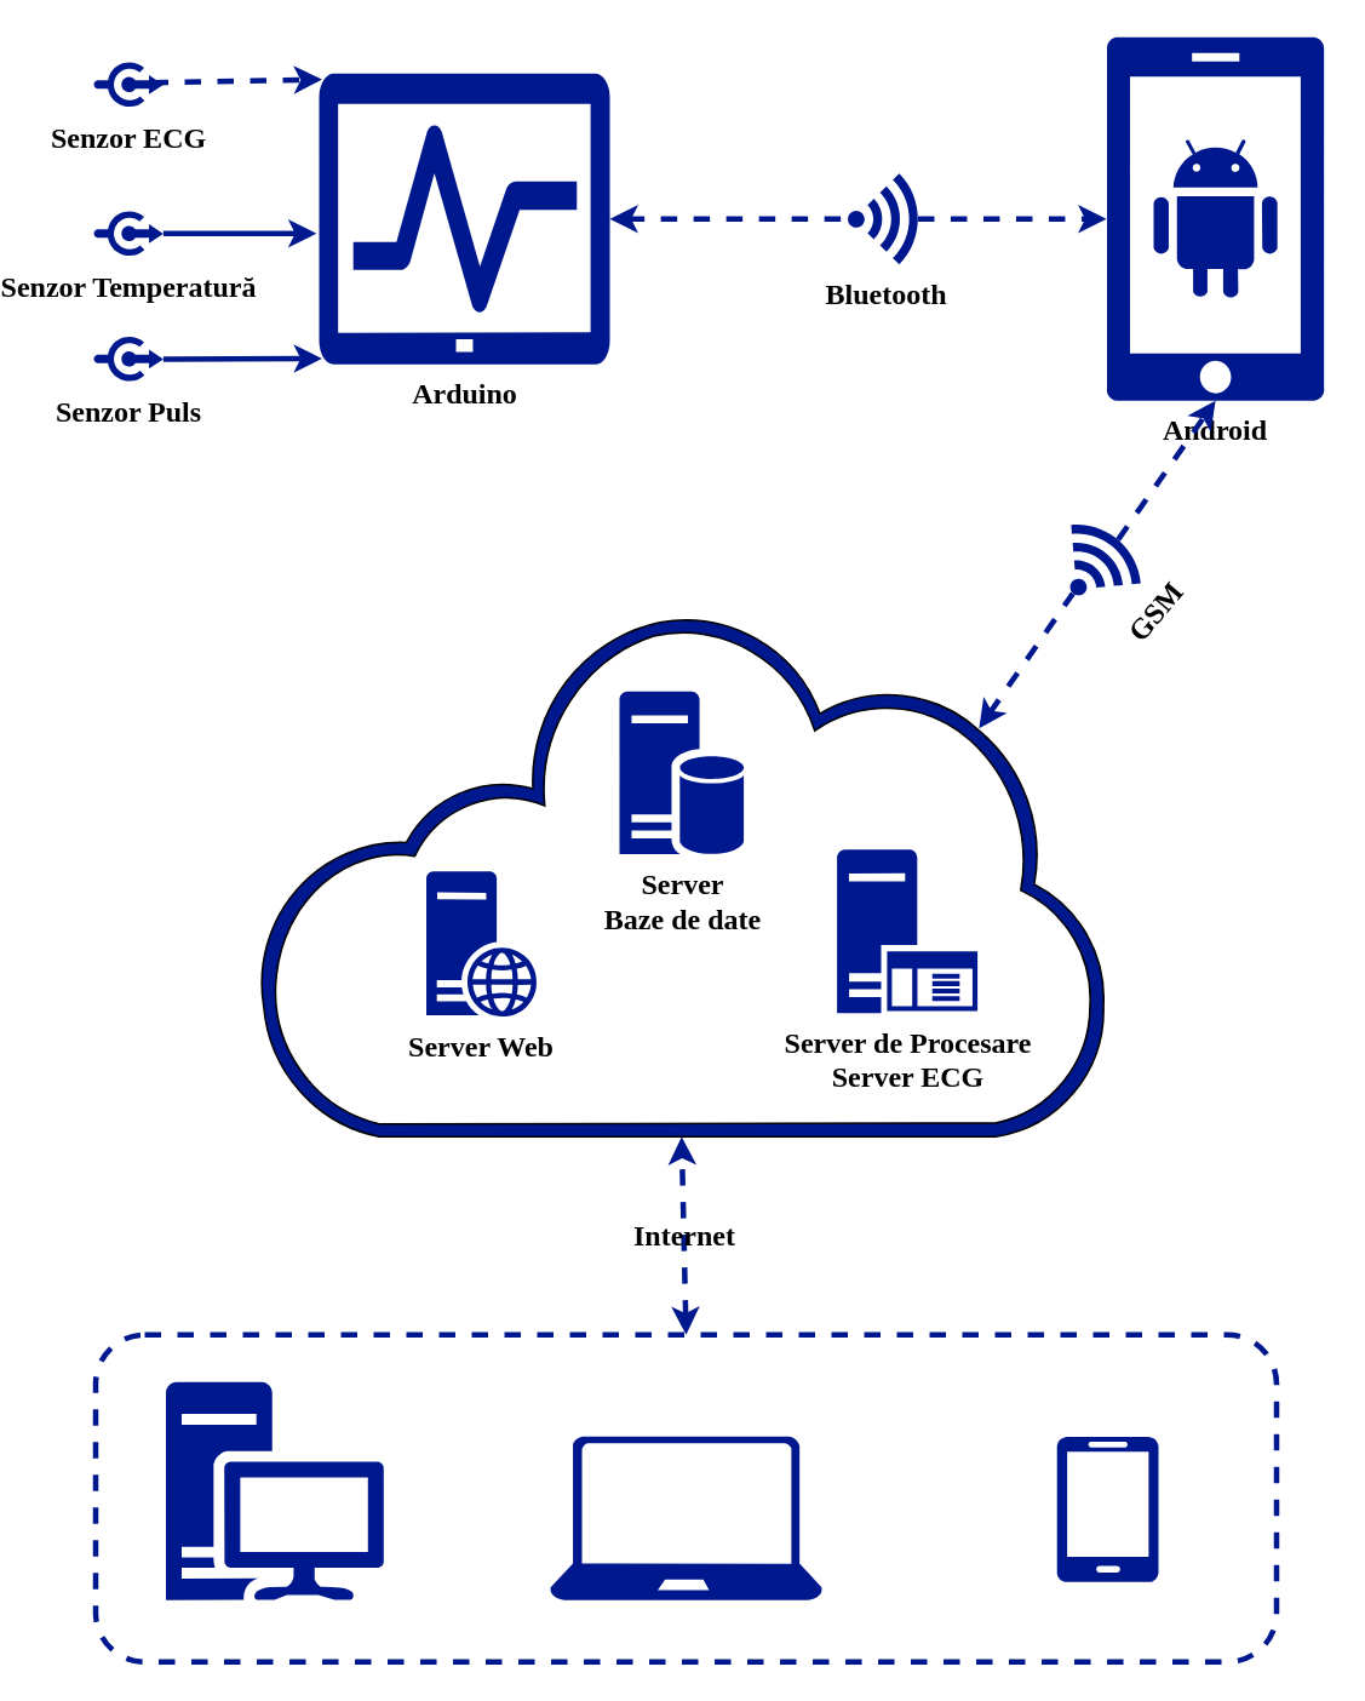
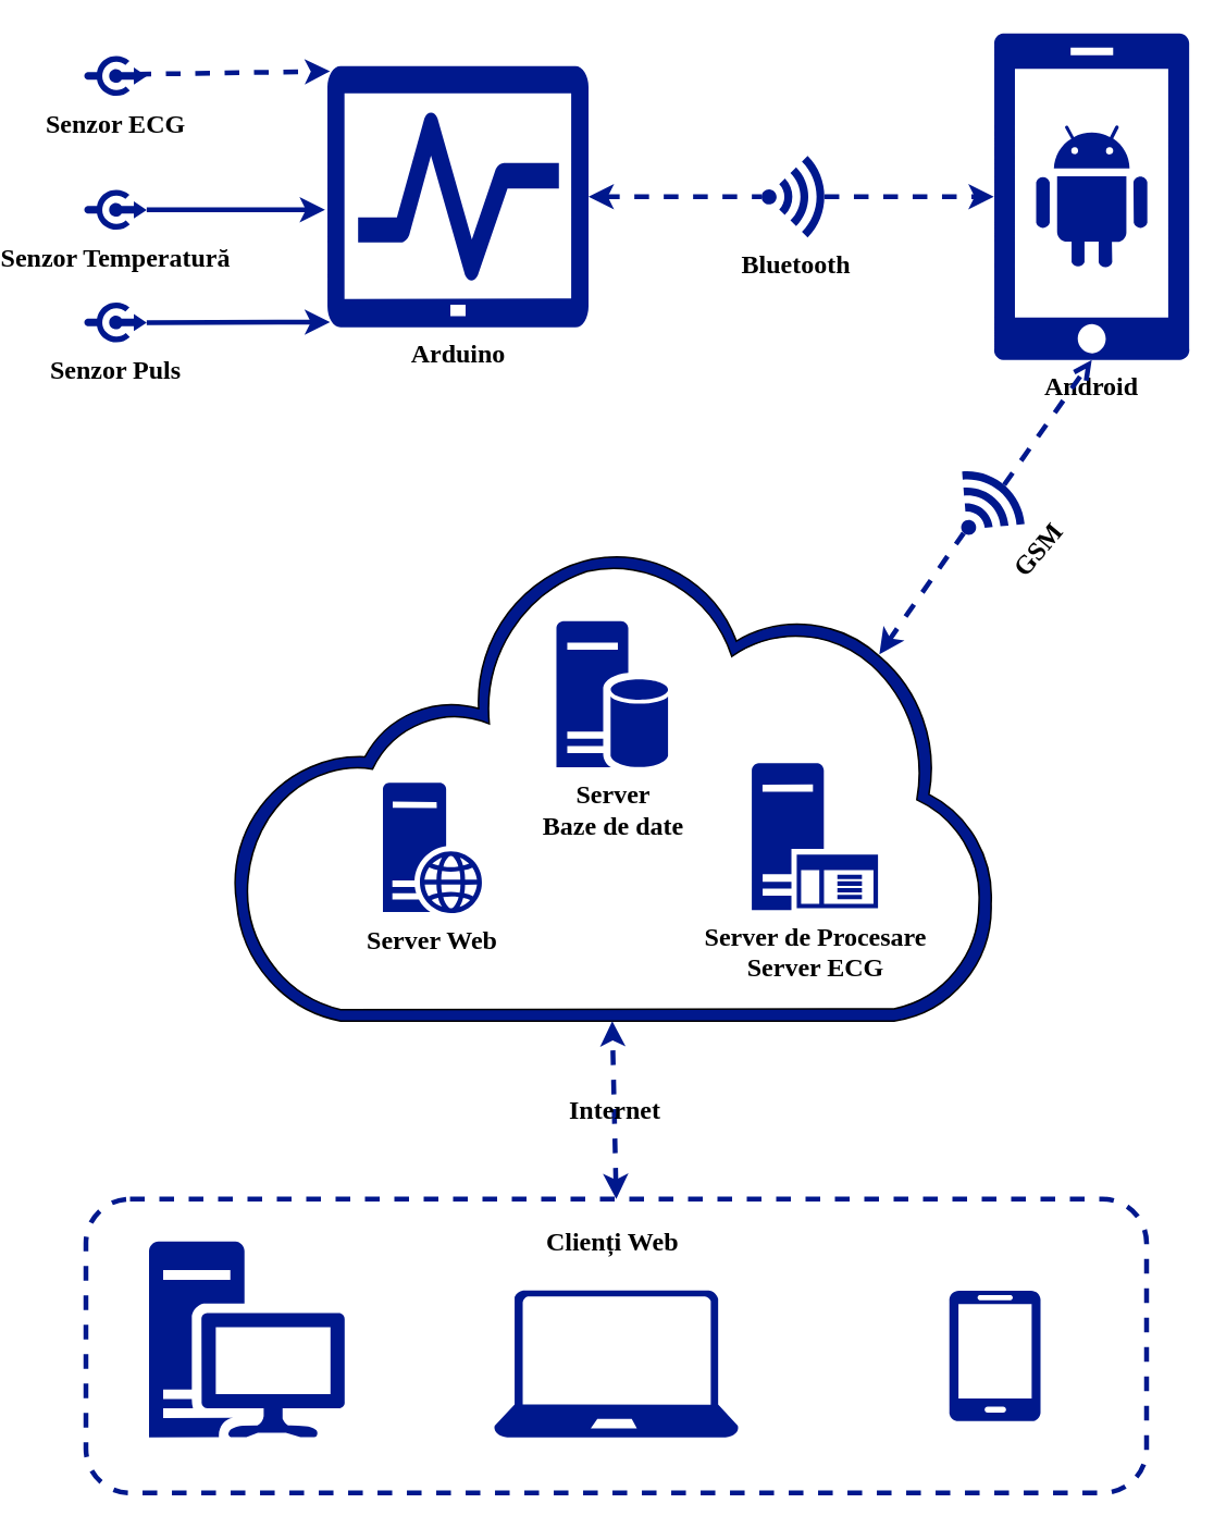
  <mxCell id="0" />
  <mxCell id="1" parent="0" />
  <mxCell id="2" value="&lt;font style=&quot;font-size: 16px&quot; face=&quot;Verdana&quot;&gt;Android&lt;/font&gt;" style="aspect=fixed;pointerEvents=1;shadow=0;dashed=0;html=1;strokeColor=none;labelPosition=center;verticalLabelPosition=bottom;verticalAlign=top;align=center;fillColor=#00188D;shape=mxgraph.mscae.enterprise.android_phone;fontSize=14;fontStyle=1" parent="1" vertex="1"><mxGeometry x="577.4" y="20" width="120" height="200" as="geometry" /></mxCell>
  <mxCell id="3" value="" style="aspect=fixed;pointerEvents=1;shadow=0;dashed=0;html=1;strokeColor=#000000;labelPosition=center;verticalLabelPosition=bottom;verticalAlign=top;align=center;fillColor=#00188D;shape=mxgraph.mscae.enterprise.internet_hollow;gradientColor=none;" parent="1" vertex="1"><mxGeometry x="109.67" y="335" width="467.73" height="290" as="geometry" /></mxCell>
  <mxCell id="4" value="Server &lt;br&gt;Baze de date" style="aspect=fixed;pointerEvents=1;shadow=0;dashed=0;html=1;strokeColor=none;labelPosition=center;verticalLabelPosition=bottom;verticalAlign=top;align=center;fillColor=#00188D;shape=mxgraph.mscae.enterprise.database_server;fontSize=16;fontStyle=1;fontFamily=Verdana;" parent="1" vertex="1"><mxGeometry x="309.33" y="380" width="68.4" height="90" as="geometry" /></mxCell>
  <mxCell id="5" value="Server de Procesare&lt;br style=&quot;font-size: 16px&quot;&gt;Server ECG" style="aspect=fixed;pointerEvents=1;shadow=0;dashed=0;html=1;strokeColor=none;labelPosition=center;verticalLabelPosition=bottom;verticalAlign=top;align=center;fillColor=#00188D;shape=mxgraph.mscae.enterprise.application_server;fontSize=16;fontStyle=1;fontFamily=Verdana;" parent="1" vertex="1"><mxGeometry x="429" y="467" width="77.4" height="90" as="geometry" /></mxCell>
  <mxCell id="6" value="Senzor ECG" style="aspect=fixed;pointerEvents=1;shadow=0;dashed=0;html=1;strokeColor=none;labelPosition=center;verticalLabelPosition=bottom;verticalAlign=top;align=center;fillColor=#00188D;shape=mxgraph.mscae.enterprise.connectors;fontSize=16;fontStyle=1;fontFamily=Verdana;" parent="1" vertex="1"><mxGeometry x="20" y="33" width="38.24" height="26" as="geometry" /></mxCell>
  <mxCell id="7" value="Senzor Temperatură" style="aspect=fixed;pointerEvents=1;shadow=0;dashed=0;html=1;strokeColor=none;labelPosition=center;verticalLabelPosition=bottom;verticalAlign=top;align=center;fillColor=#00188D;shape=mxgraph.mscae.enterprise.connectors;fontSize=16;fontStyle=1;fontFamily=Verdana;" parent="1" vertex="1"><mxGeometry x="20" y="115" width="38.24" height="26" as="geometry" /></mxCell>
  <mxCell id="8" value="Senzor Puls" style="aspect=fixed;pointerEvents=1;shadow=0;dashed=0;html=1;strokeColor=none;labelPosition=center;verticalLabelPosition=bottom;verticalAlign=top;align=center;fillColor=#00188D;shape=mxgraph.mscae.enterprise.connectors;fontSize=16;fontStyle=1;fontFamily=Verdana;" parent="1" vertex="1"><mxGeometry x="20" y="184" width="38.24" height="26" as="geometry" /></mxCell>
  <mxCell id="9" value="Server Web" style="aspect=fixed;pointerEvents=1;shadow=0;dashed=0;html=1;strokeColor=none;labelPosition=center;verticalLabelPosition=bottom;verticalAlign=top;align=center;fillColor=#00188D;shape=mxgraph.mscae.enterprise.web_server;fontSize=16;fontStyle=1;fontFamily=Verdana;" parent="1" vertex="1"><mxGeometry x="203" y="479" width="60.8" height="80" as="geometry" /></mxCell>
- <mxCell id="10" value="Arduino" style="pointerEvents=1;shadow=0;dashed=0;html=1;strokeColor=none;labelPosition=center;verticalLabelPosition=bottom;verticalAlign=top;align=center;fillColor=#00188D;shape=mxgraph.mscae.intune.device_health;fontSize=16;fontStyle=1;fontFamily=Verdana;" parent="1" vertex="1"><mxGeometry x="144" y="40" width="160" height="160" as="geometry" /></mxCell>
+ <mxCell id="10" value="Arduino" style="pointerEvents=1;shadow=0;dashed=0;html=1;strokeColor=none;labelPosition=center;verticalLabelPosition=bottom;verticalAlign=top;align=center;fillColor=#00188D;shape=mxgraph.mscae.intune.device_health;fontSize=16;fontStyle=1;fontFamily=Verdana;" parent="1" vertex="1"><mxGeometry x="169" y="40" width="160" height="160" as="geometry" /></mxCell>
  <mxCell id="11" value="" style="endArrow=classic;html=1;fontSize=14;fontColor=#00188D;entryX=-0.009;entryY=0.55;entryDx=0;entryDy=0;entryPerimeter=0;strokeWidth=3;strokeColor=#00188D;" parent="1" source="7" target="10" edge="1"><mxGeometry width="50" height="50" relative="1" as="geometry"><mxPoint x="370" y="210" as="sourcePoint" /><mxPoint x="130" y="130" as="targetPoint" /></mxGeometry></mxCell>
  <mxCell id="12" value="" style="endArrow=classic;html=1;fontSize=14;fontColor=#00188D;exitX=0.837;exitY=0.462;exitDx=0;exitDy=0;exitPerimeter=0;entryX=0.01;entryY=0.02;entryDx=0;entryDy=0;entryPerimeter=0;strokeWidth=3;strokeColor=#00188D;dashed=1;" parent="1" source="6" target="10" edge="1"><mxGeometry width="50" height="50" relative="1" as="geometry"><mxPoint x="370" y="210" as="sourcePoint" /><mxPoint x="420" y="160" as="targetPoint" /></mxGeometry></mxCell>
  <mxCell id="13" value="" style="endArrow=classic;html=1;fontSize=14;fontColor=#00188D;exitX=1;exitY=0.505;exitDx=0;exitDy=0;exitPerimeter=0;entryX=0.01;entryY=0.98;entryDx=0;entryDy=0;entryPerimeter=0;strokeWidth=3;strokeColor=#00188D;" parent="1" source="8" target="10" edge="1"><mxGeometry width="50" height="50" relative="1" as="geometry"><mxPoint x="370" y="210" as="sourcePoint" /><mxPoint x="420" y="160" as="targetPoint" /></mxGeometry></mxCell>
  <mxCell id="14" value="" style="endArrow=classic;dashed=1;html=1;fontSize=14;fontColor=#00188D;exitX=0.92;exitY=0.5;exitDx=0;exitDy=0;exitPerimeter=0;endFill=1;strokeWidth=3;strokeColor=#00188D;" parent="1" source="16" target="2" edge="1"><mxGeometry width="50" height="50" relative="1" as="geometry"><mxPoint x="484.67" y="120" as="sourcePoint" /><mxPoint x="530" y="150" as="targetPoint" /></mxGeometry></mxCell>
  <mxCell id="15" value="" style="endArrow=none;dashed=1;html=1;fontSize=14;fontColor=#00188D;exitX=1;exitY=0.5;exitDx=0;exitDy=0;exitPerimeter=0;startArrow=classic;startFill=1;entryX=0;entryY=0.5;entryDx=0;entryDy=0;entryPerimeter=0;strokeWidth=3;strokeColor=#00188D;" parent="1" source="10" target="16" edge="1"><mxGeometry width="50" height="50" relative="1" as="geometry"><mxPoint x="329" y="120" as="sourcePoint" /><mxPoint x="440" y="120" as="targetPoint" /></mxGeometry></mxCell>
  <mxCell id="16" value="Bluetooth" style="aspect=fixed;pointerEvents=1;shadow=0;dashed=0;html=1;strokeColor=none;labelPosition=center;verticalLabelPosition=bottom;verticalAlign=top;align=center;fillColor=#00188D;shape=mxgraph.mscae.enterprise.wireless_connection;fontSize=16;fontColor=#000000;fontStyle=1;fontFamily=Verdana;" parent="1" vertex="1"><mxGeometry x="435" y="95" width="42" height="50" as="geometry" /></mxCell>
- <mxCell id="17" value="" style="endArrow=classic;dashed=1;html=1;fontSize=14;fontColor=#000000;entryX=0.5;entryY=1;entryDx=0;entryDy=0;entryPerimeter=0;exitX=0.92;exitY=0.5;exitDx=0;exitDy=0;exitPerimeter=0;strokeWidth=3;endFill=1;strokeColor=#00188D;" parent="1" source="18" target="2" edge="1"><mxGeometry width="50" height="50" relative="1" as="geometry"><mxPoint x="370" y="-50" as="sourcePoint" /><mxPoint x="420" y="-100" as="targetPoint" /></mxGeometry></mxCell>
+ <mxCell id="17" value="" style="endArrow=open;dashed=1;html=1;fontSize=14;fontColor=#000000;entryX=0.5;entryY=1;entryDx=0;entryDy=0;entryPerimeter=0;exitX=0.92;exitY=0.5;exitDx=0;exitDy=0;exitPerimeter=0;strokeWidth=3;endFill=1;strokeColor=#00188D;" parent="1" source="18" target="2" edge="1"><mxGeometry width="50" height="50" relative="1" as="geometry"><mxPoint x="370" y="-50" as="sourcePoint" /><mxPoint x="420" y="-100" as="targetPoint" /></mxGeometry></mxCell>
  <mxCell id="18" value="GSM" style="aspect=fixed;pointerEvents=1;shadow=0;dashed=0;html=1;strokeColor=none;labelPosition=center;verticalLabelPosition=bottom;verticalAlign=top;align=center;fillColor=#00188D;shape=mxgraph.mscae.enterprise.wireless_connection;fontSize=16;fontColor=#000000;rotation=-50;fontFamily=Verdana;fontStyle=1" parent="1" vertex="1"><mxGeometry x="551.4" y="285" width="42" height="50" as="geometry" /></mxCell>
  <mxCell id="19" value="" style="endArrow=none;dashed=1;html=1;fontSize=14;fontColor=#000000;entryX=0;entryY=0.5;entryDx=0;entryDy=0;entryPerimeter=0;exitX=0.85;exitY=0.225;exitDx=0;exitDy=0;exitPerimeter=0;strokeWidth=3;startArrow=classic;startFill=1;strokeColor=#00188D;" parent="1" source="3" target="18" edge="1"><mxGeometry width="50" height="50" relative="1" as="geometry"><mxPoint x="537.57" y="405.25" as="sourcePoint" /><mxPoint x="637.4" y="220" as="targetPoint" /></mxGeometry></mxCell>
  <mxCell id="20" value="" style="aspect=fixed;pointerEvents=1;shadow=0;dashed=0;html=1;strokeColor=none;labelPosition=center;verticalLabelPosition=bottom;verticalAlign=top;align=center;fillColor=#00188D;shape=mxgraph.mscae.enterprise.workstation_client;fontSize=14;fontColor=#000000;gradientColor=none;" parent="1" vertex="1"><mxGeometry x="59.67" y="760" width="120" height="120" as="geometry" /></mxCell>
  <mxCell id="21" value="" style="aspect=fixed;pointerEvents=1;shadow=0;dashed=0;html=1;strokeColor=none;labelPosition=center;verticalLabelPosition=bottom;verticalAlign=top;align=center;fillColor=#00188D;shape=mxgraph.azure.laptop;fontSize=14;fontColor=#000000;" parent="1" vertex="1"><mxGeometry x="271" y="790" width="150" height="90" as="geometry" /></mxCell>
  <mxCell id="22" value="" style="aspect=fixed;pointerEvents=1;shadow=0;dashed=0;html=1;strokeColor=none;labelPosition=center;verticalLabelPosition=bottom;verticalAlign=top;align=center;fillColor=#00188D;shape=mxgraph.azure.mobile;fontSize=14;fontColor=#000000;" parent="1" vertex="1"><mxGeometry x="550" y="790" width="56" height="80" as="geometry" /></mxCell>
  <mxCell id="23" value="Internet" style="endArrow=classic;dashed=1;html=1;strokeWidth=3;fontSize=16;fontColor=#000000;entryX=0.5;entryY=1;entryDx=0;entryDy=0;entryPerimeter=0;exitX=0.5;exitY=0;exitDx=0;exitDy=0;startArrow=classic;startFill=1;endFill=1;strokeColor=#00188D;fontFamily=Verdana;fontStyle=1;labelBackgroundColor=none;" parent="1" source="24" target="3" edge="1"><mxGeometry width="50" height="50" relative="1" as="geometry"><mxPoint x="330" y="860" as="sourcePoint" /><mxPoint x="380" y="810" as="targetPoint" /></mxGeometry></mxCell>
  <mxCell id="24" value="" style="rounded=1;whiteSpace=wrap;html=1;shadow=0;strokeColor=#00188D;fillColor=none;gradientColor=none;fontSize=14;fontColor=#000000;strokeWidth=3;dashed=1;" parent="1" vertex="1"><mxGeometry x="21" y="734" width="650" height="180" as="geometry" /></mxCell>
+ <mxCell id="25" value="Clienți Web" style="text;html=1;strokeColor=none;fillColor=none;align=center;verticalAlign=middle;whiteSpace=wrap;rounded=0;shadow=0;dashed=1;fontSize=16;fontColor=#000000;fontStyle=1;fontFamily=Verdana;" parent="1" vertex="1"><mxGeometry x="283.53" y="750" width="120" height="20" as="geometry" /></mxCell>
